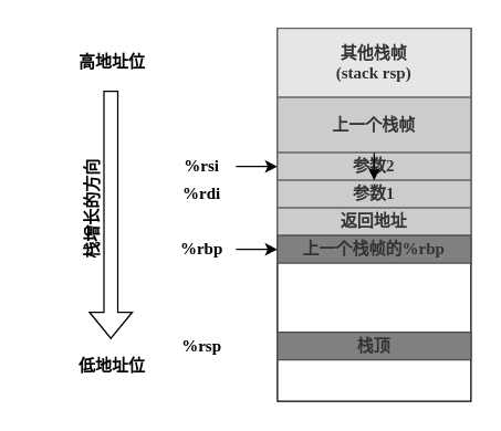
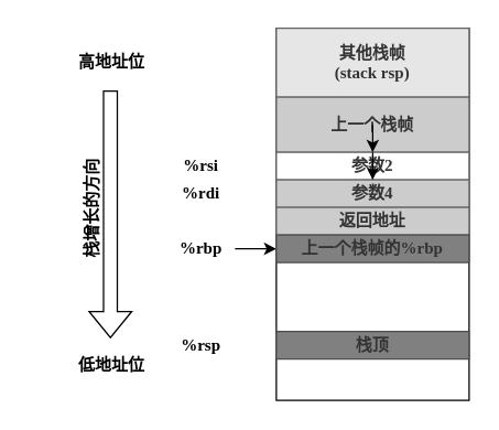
  <mxCell id="0" />
  <mxCell id="1" parent="0" />
  <mxCell id="2" value="" style="rounded=0;whiteSpace=wrap;html=1;shadow=0;fontStyle=1" vertex="1" parent="1"><mxGeometry x="200" y="20" width="140" height="270" as="geometry" /></mxCell>
  <mxCell id="3" value="高地址位" style="text;html=1;align=center;verticalAlign=middle;resizable=0;points=[];autosize=1;strokeColor=none;fillColor=none;fontStyle=1" vertex="1" parent="1"><mxGeometry x="50" y="35" width="60" height="20" as="geometry" /></mxCell>
  <mxCell id="4" value="低地址位" style="text;html=1;align=center;verticalAlign=middle;resizable=0;points=[];autosize=1;strokeColor=none;fillColor=none;fontStyle=1" vertex="1" parent="1"><mxGeometry x="50" y="255" width="60" height="20" as="geometry" /></mxCell>
  <mxCell id="5" value="" style="shape=flexArrow;endArrow=classic;html=1;rounded=0;edgeStyle=orthogonalEdgeStyle;" edge="1" parent="1"><mxGeometry width="50" height="50" relative="1" as="geometry"><mxPoint x="79.5" y="65" as="sourcePoint" /><mxPoint x="79.5" y="245" as="targetPoint" /></mxGeometry></mxCell>
  <mxCell id="6" value="栈增长的方向" style="text;align=center;verticalAlign=middle;resizable=0;points=[];autosize=1;strokeColor=none;fillColor=none;fontStyle=1;rotation=-90;horizontal=1;" vertex="1" parent="1"><mxGeometry x="20" y="140" width="90" height="20" as="geometry" /></mxCell>
  <mxCell id="7" value="其他栈帧&lt;br&gt;(stack rsp)" style="rounded=0;whiteSpace=wrap;html=1;shadow=0;fontFamily=Verdana;fillColor=#E6E6E6;strokeColor=#666666;fontColor=#333333;fontStyle=1" vertex="1" parent="1"><mxGeometry x="200" y="20" width="140" height="50" as="geometry" /></mxCell>
  <mxCell id="8" value="上一个栈帧" style="rounded=0;whiteSpace=wrap;html=1;shadow=0;fontFamily=Verdana;fillColor=#CCCCCC;strokeColor=#666666;fontColor=#333333;fontStyle=1" vertex="1" parent="1"><mxGeometry x="200" y="70" width="140" height="40" as="geometry" /></mxCell>
- <mxCell id="9" value="" style="edgeStyle=orthogonalEdgeStyle;rounded=0;orthogonalLoop=1;jettySize=auto;html=1;fontFamily=Verdana;fontColor=#000000;startArrow=classic;startFill=1;endArrow=none;endFill=0;" edge="1" parent="1" source="10" target="20"><mxGeometry relative="1" as="geometry" /></mxCell>
- <mxCell id="10" value="参数2" style="rounded=0;whiteSpace=wrap;html=1;shadow=0;fontFamily=Verdana;fillColor=#CCCCCC;strokeColor=#666666;fontColor=#333333;fontStyle=1" vertex="1" parent="1"><mxGeometry x="200" y="110" width="140" height="20" as="geometry" /></mxCell>
+ <mxCell id="9" value="" style="edgeStyle=orthogonalEdgeStyle;rounded=0;orthogonalLoop=1;jettySize=auto;html=1;fontFamily=Verdana;fontColor=#000000;startArrow=classic;startFill=1;endArrow=none;endFill=0;" edge="1" parent="1" source="10" target="8"><mxGeometry relative="1" as="geometry" /></mxCell>
+ <mxCell id="10" value="参数2" style="rounded=0;whiteSpace=wrap;html=1;shadow=0;fontFamily=Verdana;fillColor=#ffffff;strokeColor=#666666;fontColor=#333333;fontStyle=1;" vertex="1" parent="1"><mxGeometry x="200" y="110" width="140" height="20" as="geometry" /></mxCell>
  <mxCell id="11" value="" style="edgeStyle=orthogonalEdgeStyle;rounded=0;orthogonalLoop=1;jettySize=auto;html=1;fontFamily=Verdana;fontColor=#000000;startArrow=classic;startFill=1;endArrow=none;endFill=0;" edge="1" parent="1" source="12" target="10"><mxGeometry relative="1" as="geometry" /></mxCell>
- <mxCell id="12" value="参数1" style="rounded=0;whiteSpace=wrap;html=1;shadow=0;fontFamily=Verdana;fillColor=#CCCCCC;strokeColor=#666666;fontColor=#333333;fontStyle=1" vertex="1" parent="1"><mxGeometry x="200" y="130" width="140" height="20" as="geometry" /></mxCell>
+ <mxCell id="12" value="参数4" style="rounded=0;whiteSpace=wrap;html=1;shadow=0;fontFamily=Verdana;fillColor=#CCCCCC;strokeColor=#666666;fontColor=#333333;fontStyle=1" vertex="1" parent="1"><mxGeometry x="200" y="130" width="140" height="20" as="geometry" /></mxCell>
  <mxCell id="13" value="返回地址" style="rounded=0;whiteSpace=wrap;html=1;shadow=0;fontFamily=Verdana;fillColor=#CCCCCC;strokeColor=#666666;fontColor=#333333;fontStyle=1" vertex="1" parent="1"><mxGeometry x="200" y="150" width="140" height="20" as="geometry" /></mxCell>
  <mxCell id="14" value="" style="edgeStyle=orthogonalEdgeStyle;rounded=0;orthogonalLoop=1;jettySize=auto;html=1;fontFamily=Verdana;fontColor=#000000;startArrow=classic;startFill=1;endArrow=none;endFill=0;" edge="1" parent="1" source="15" target="17"><mxGeometry relative="1" as="geometry" /></mxCell>
  <mxCell id="15" value="上一个栈帧的%rbp" style="rounded=0;whiteSpace=wrap;html=1;shadow=0;fontFamily=Verdana;fillColor=#808080;strokeColor=#4D4D4D;fontColor=#333333;fontStyle=1" vertex="1" parent="1"><mxGeometry x="200" y="170" width="140" height="20" as="geometry" /></mxCell>
  <mxCell id="16" value="栈顶" style="rounded=0;whiteSpace=wrap;html=1;shadow=0;fontFamily=Verdana;fillColor=#808080;strokeColor=#4D4D4D;fontColor=#333333;fontStyle=1" vertex="1" parent="1"><mxGeometry x="200" y="240" width="140" height="20" as="geometry" /></mxCell>
  <mxCell id="17" value="%rbp" style="text;html=1;align=center;verticalAlign=middle;resizable=0;points=[];autosize=1;strokeColor=none;fillColor=none;fontFamily=Verdana;fontColor=#000000;fontStyle=1" vertex="1" parent="1"><mxGeometry x="120" y="170" width="50" height="20" as="geometry" /></mxCell>
  <mxCell id="18" value="%rsp" style="text;html=1;align=center;verticalAlign=middle;resizable=0;points=[];autosize=1;strokeColor=none;fillColor=none;fontFamily=Verdana;fontColor=#000000;fontStyle=1" vertex="1" parent="1"><mxGeometry x="120" y="240" width="50" height="20" as="geometry" /></mxCell>
  <mxCell id="19" value="%rdi" style="text;html=1;align=center;verticalAlign=middle;resizable=0;points=[];autosize=1;strokeColor=none;fillColor=none;fontFamily=Verdana;fontColor=#000000;fontStyle=1" vertex="1" parent="1"><mxGeometry x="120" y="130" width="50" height="20" as="geometry" /></mxCell>
  <mxCell id="20" value="%rsi" style="text;html=1;align=center;verticalAlign=middle;resizable=0;points=[];autosize=1;strokeColor=none;fillColor=none;fontFamily=Verdana;fontColor=#000000;fontStyle=1" vertex="1" parent="1"><mxGeometry x="120" y="110" width="50" height="20" as="geometry" /></mxCell>
